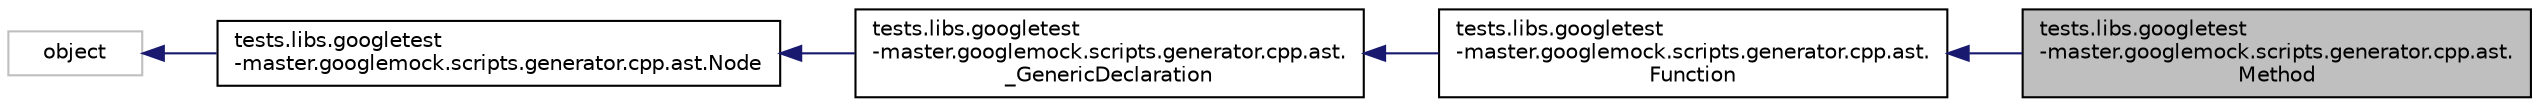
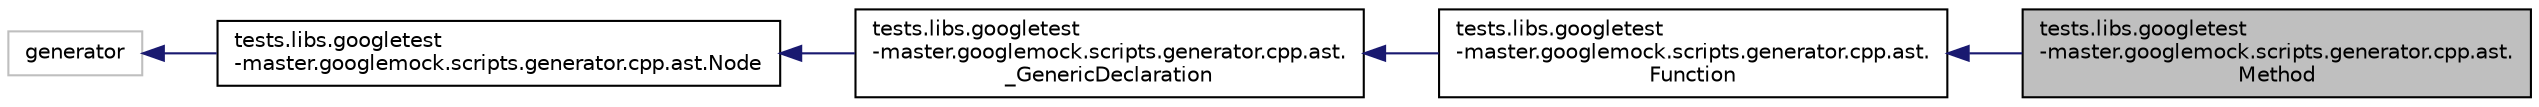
  digraph {
    rankdir=LR
    node [color=black fillcolor=white fontname=Helvetica fontsize=10 shape=record style=filled]
    edge [color=midnightblue dir=back fontname=Helvetica fontsize=10 labelfontname=Helvetica labelfontsize=10 style=solid]
    n1 [fillcolor=grey75 fontcolor=black height=0.2 label="tests.libs.googletest\l-master.googlemock.scripts.generator.cpp.ast.\lMethod" width=0.4]
    n2 [height=0.2 label="tests.libs.googletest\l-master.googlemock.scripts.generator.cpp.ast.\lFunction" width=0.4]
    n3 [height=0.2 label="tests.libs.googletest\l-master.googlemock.scripts.generator.cpp.ast.\l_GenericDeclaration" width=0.4]
    n4 [height=0.2 label="tests.libs.googletest\l-master.googlemock.scripts.generator.cpp.ast.Node" width=0.4]
-   n5 [color=grey75 height=0.2 label=object width=0.4]
+   n5 [color=grey75 height=0.2 label=generator width=0.4]
    n2 -> n1
    n3 -> n2
    n4 -> n3
    n5 -> n4
  }
